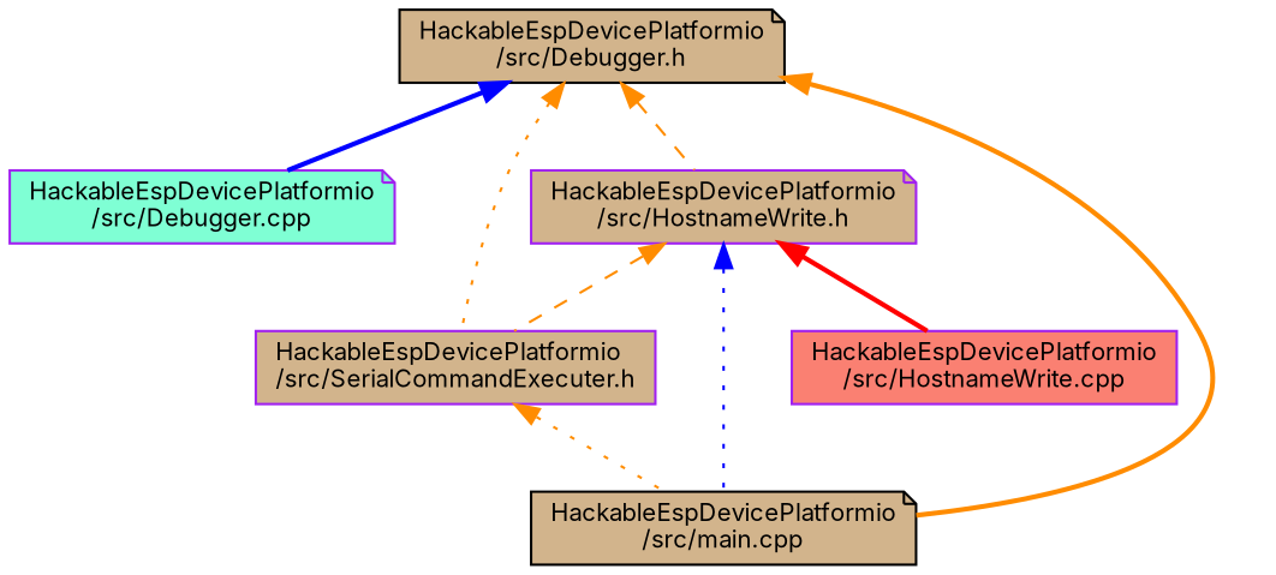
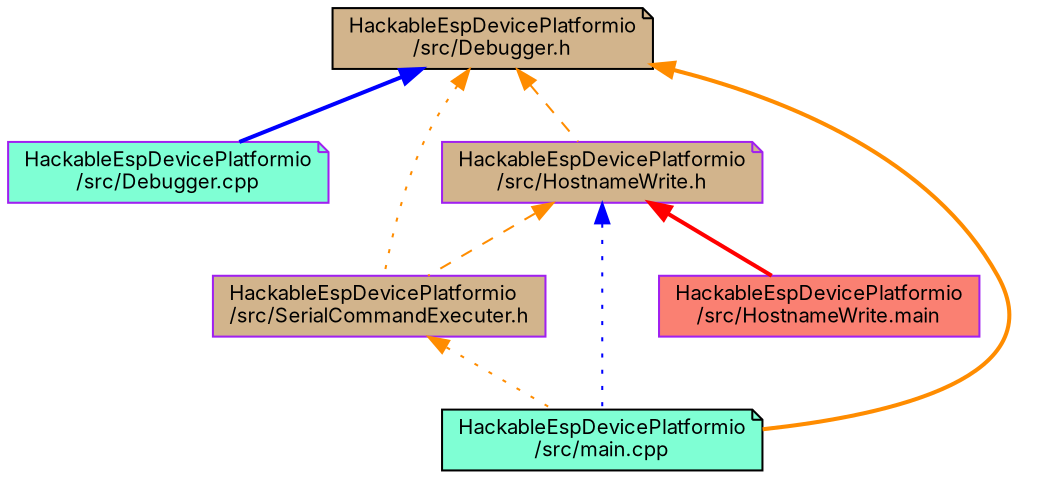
  digraph {
    fontname=Inter
    node [color=purple fillcolor=tan fontname=Inter fontsize=10 shape=note style=filled]
    edge [color=darkorange dir=back fontname=Inter fontsize=10 labelfontname=Helvetica labelfontsize=10 style=bold]
    n1 [color=black fontcolor=black height=0.2 label="HackableEspDevicePlatformio\l/src/Debugger.h" width=0.4]
    n2 [fillcolor=aquamarine height=0.2 label="HackableEspDevicePlatformio\l/src/Debugger.cpp" width=0.4]
    n3 [height=0.2 label="HackableEspDevicePlatformio\l/src/HostnameWrite.h" width=0.4]
    n4 [height=0.2 label="HackableEspDevicePlatformio\l/src/SerialCommandExecuter.h" shape=box width=0.4]
-   n5 [color=black height=0.2 label="HackableEspDevicePlatformio\l/src/main.cpp" width=0.4]
-   n6 [fillcolor=salmon height=0.2 label="HackableEspDevicePlatformio\l/src/HostnameWrite.cpp" shape=box width=0.4]
+   n5 [color=black fillcolor=aquamarine height=0.2 label="HackableEspDevicePlatformio\l/src/main.cpp" width=0.4]
+   n6 [fillcolor=salmon height=0.2 label="HackableEspDevicePlatformio\l/src/HostnameWrite.main" shape=box width=0.4]
    n1 -> n2 [color=blue]
    n1 -> n3 [style=dashed]
    n1 -> n4 [style=dotted]
    n1 -> n5
    n3 -> n4 [style=dashed]
    n3 -> n5 [color=blue style=dotted]
    n3 -> n6 [color=red]
    n4 -> n5 [style=dotted]
  }
